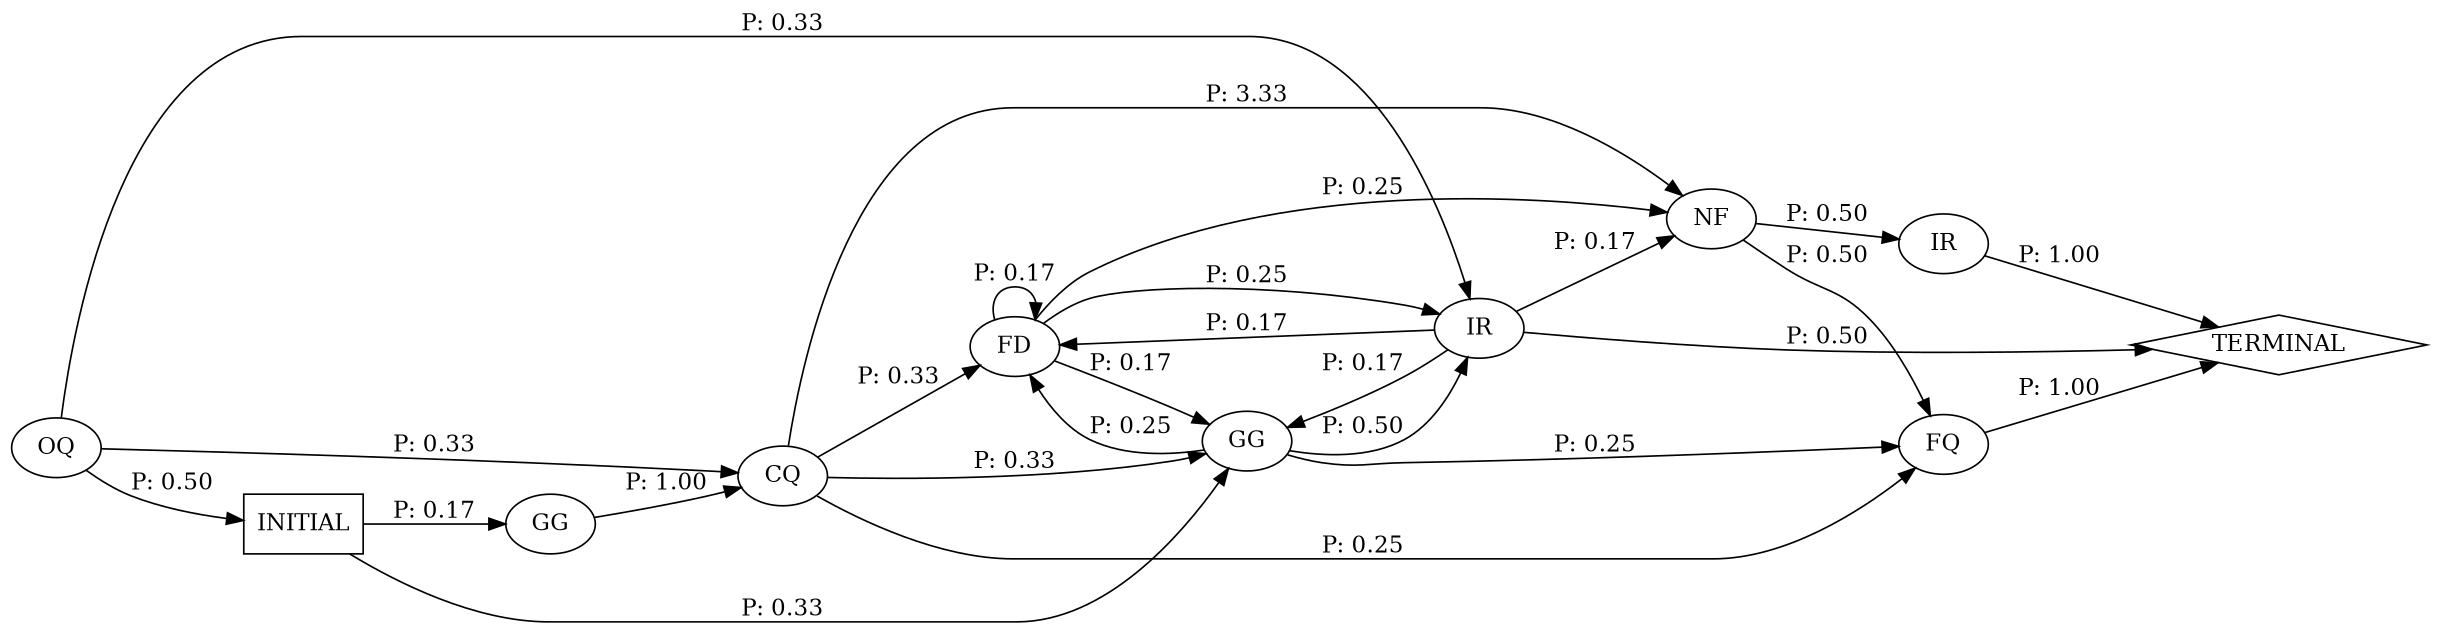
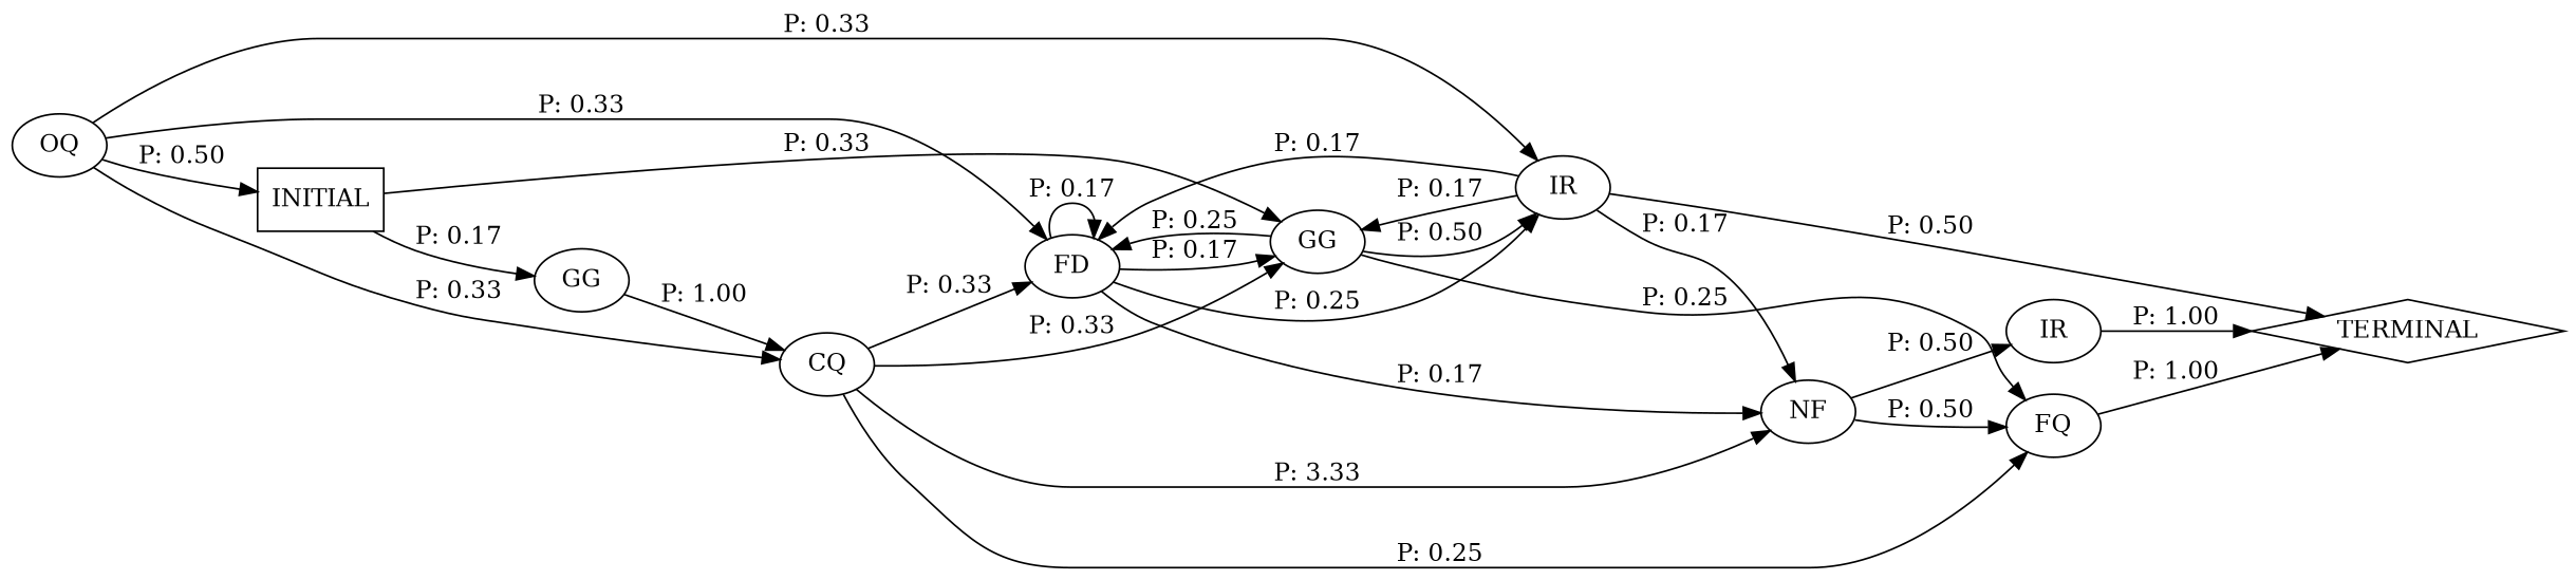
  digraph {
    rankdir=LR
    n1 [label=CQ]
    n2 [label=FD]
    n3 [label=GG]
    n4 [label=NF]
    n5 [label=FQ]
    n6 [label=IR]
    n7 [label=IR]
    n8 [label=TERMINAL shape=diamond]
    n9 [label=GG]
    n10 [label=OQ]
    n11 [label=INITIAL shape=box]
    n1 -> n2 [label="P: 0.33"]
    n1 -> n3 [label="P: 0.33"]
    n1 -> n4 [label="P: 3.33"]
    n1 -> n5 [label="P: 0.25"]
    n2 -> n2 [label="P: 0.17"]
    n2 -> n3 [label="P: 0.17"]
-   n2 -> n4 [label="P: 0.25"]
+   n2 -> n4 [label="P: 0.17"]
    n2 -> n6 [label="P: 0.25"]
    n3 -> n2 [label="P: 0.25"]
    n3 -> n5 [label="P: 0.25"]
    n3 -> n6 [label="P: 0.50"]
    n4 -> n5 [label="P: 0.50"]
    n4 -> n7 [label="P: 0.50"]
    n5 -> n8 [label="P: 1.00"]
    n6 -> n2 [label="P: 0.17"]
    n6 -> n3 [label="P: 0.17"]
    n6 -> n4 [label="P: 0.17"]
    n6 -> n8 [label="P: 0.50"]
    n7 -> n8 [label="P: 1.00"]
    n9 -> n1 [label="P: 1.00"]
    n10 -> n1 [label="P: 0.33"]
+   n10 -> n2 [label="P: 0.33"]
    n10 -> n6 [label="P: 0.33"]
    n10 -> n11 [label="P: 0.50"]
    n11 -> n3 [label="P: 0.33"]
    n11 -> n9 [label="P: 0.17"]
  }
